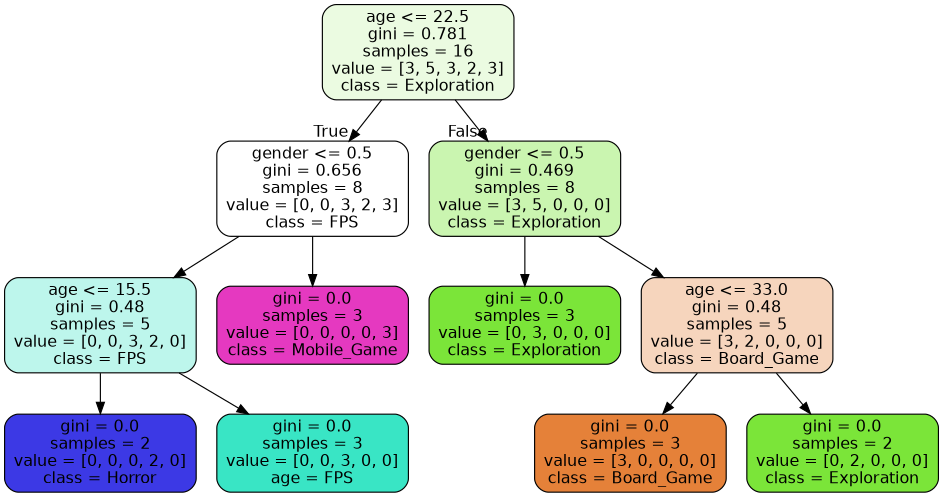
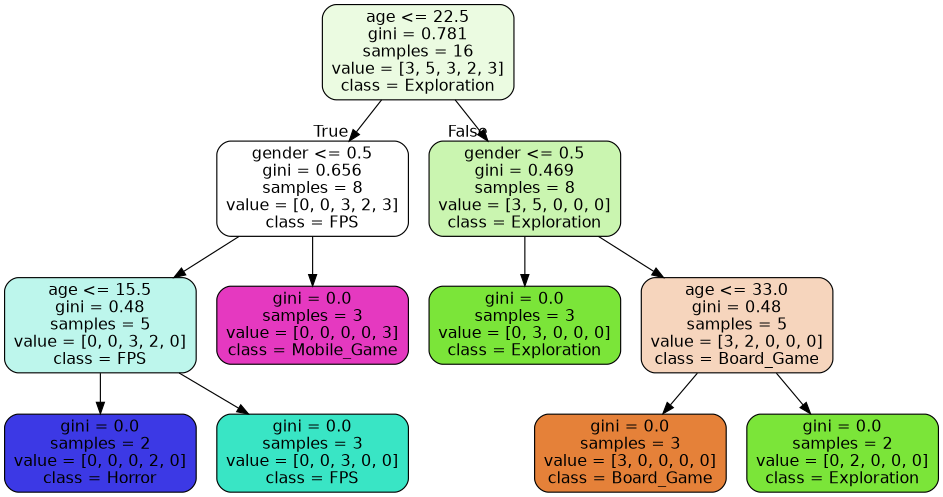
  digraph {
    node [color=black fillcolor="#7be539" fontname=helvetica shape=box style="filled, rounded"]
    edge [fontname=helvetica]
    n1 [fillcolor="#ebfbe1" label="age <= 22.5\ngini = 0.781\nsamples = 16\nvalue = [3, 5, 3, 2, 3]\nclass = Exploration"]
    n2 [fillcolor="#ffffff" label="gender <= 0.5\ngini = 0.656\nsamples = 8\nvalue = [0, 0, 3, 2, 3]\nclass = FPS"]
    n3 [fillcolor="#caf5b0" label="gender <= 0.5\ngini = 0.469\nsamples = 8\nvalue = [3, 5, 0, 0, 0]\nclass = Exploration"]
    n4 [fillcolor="#bdf6ec" label="age <= 15.5\ngini = 0.48\nsamples = 5\nvalue = [0, 0, 3, 2, 0]\nclass = FPS"]
    n5 [fillcolor="#e539c0" label="gini = 0.0\nsamples = 3\nvalue = [0, 0, 0, 0, 3]\nclass = Mobile_Game"]
    n6 [fillcolor="#3c39e5" label="gini = 0.0\nsamples = 2\nvalue = [0, 0, 0, 2, 0]\nclass = Horror"]
-   n7 [fillcolor="#39e5c5" label="gini = 0.0\nsamples = 3\nvalue = [0, 0, 3, 0, 0]\nage = FPS"]
+   n7 [fillcolor="#39e5c5" label="gini = 0.0\nsamples = 3\nvalue = [0, 0, 3, 0, 0]\nclass = FPS"]
    n8 [label="gini = 0.0\nsamples = 3\nvalue = [0, 3, 0, 0, 0]\nclass = Exploration"]
    n9 [fillcolor="#f6d5bd" label="age <= 33.0\ngini = 0.48\nsamples = 5\nvalue = [3, 2, 0, 0, 0]\nclass = Board_Game"]
    n10 [fillcolor="#e58139" label="gini = 0.0\nsamples = 3\nvalue = [3, 0, 0, 0, 0]\nclass = Board_Game"]
    n11 [label="gini = 0.0\nsamples = 2\nvalue = [0, 2, 0, 0, 0]\nclass = Exploration"]
    n1 -> n2 [headlabel=True labelangle=45 labeldistance=2.5]
    n1 -> n3 [headlabel=False labelangle=-45 labeldistance=2.5]
    n2 -> n4
    n2 -> n5
    n3 -> n8
    n3 -> n9
    n4 -> n6
    n4 -> n7
    n9 -> n10
    n9 -> n11
  }
